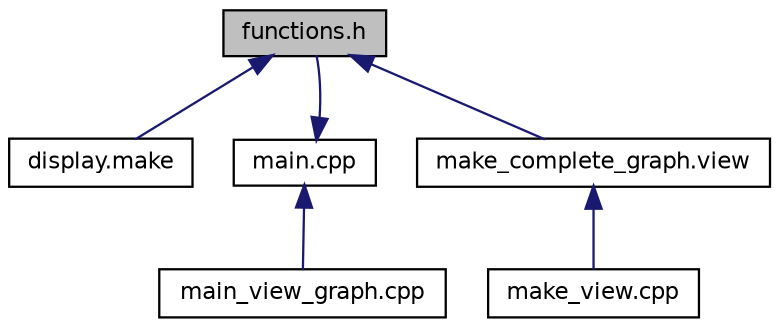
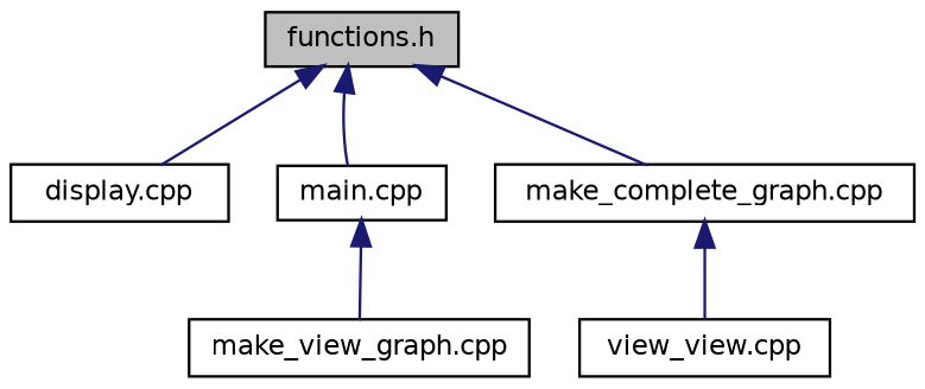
  digraph {
    node [color=black fillcolor=white fontname=Helvetica fontsize=10 shape=record style=filled]
    edge [color=midnightblue dir=back fontname=Helvetica fontsize=10 labelfontname=Helvetica labelfontsize=10 style=solid]
    n1 [fillcolor=grey75 fontcolor=black height=0.2 label="functions.h" width=0.4]
-   n2 [height=0.2 label="display.make" width=0.4]
+   n2 [height=0.2 label="display.cpp" width=0.4]
    n3 [height=0.2 label="main.cpp" width=0.4]
-   n4 [height=0.2 label="make_complete_graph.view" width=0.4]
-   n5 [height=0.2 label="main_view_graph.cpp" width=0.4]
-   n6 [height=0.2 label="make_view.cpp" width=0.4]
+   n4 [height=0.2 label="make_complete_graph.cpp" width=0.4]
+   n5 [height=0.2 label="make_view_graph.cpp" width=0.4]
+   n6 [height=0.2 label="view_view.cpp" width=0.4]
    n1 -> n2
-   n3 -> n1
+   n1 -> n3
    n1 -> n4
    n3 -> n5
    n4 -> n6
  }
